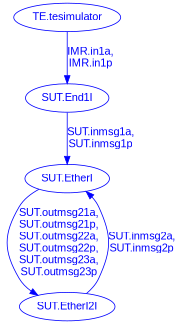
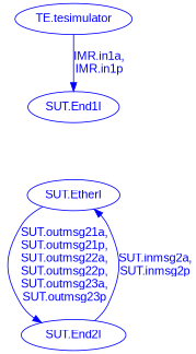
  digraph {
    node [color=blue fontcolor=blue fontname=Arial]
    edge [color=blue fontcolor=blue fontname=Arial]
    n1 [label="SUT.End1I"]
    n2 [label="SUT.EtherI"]
-   n3 [label="SUT.EtherI2I"]
+   n3 [label="SUT.End2I"]
    n4 [label="TE.tesimulator"]
-   n1 -> n2 [label="SUT.inmsg1a,\nSUT.inmsg1p"]
    n2 -> n3 [label="SUT.outmsg21a,\nSUT.outmsg21p,\nSUT.outmsg22a,\nSUT.outmsg22p,\nSUT.outmsg23a,\nSUT.outmsg23p"]
    n3 -> n2 [label="SUT.inmsg2a,\nSUT.inmsg2p"]
    n4 -> n1 [label="IMR.in1a,\nIMR.in1p"]
  }
